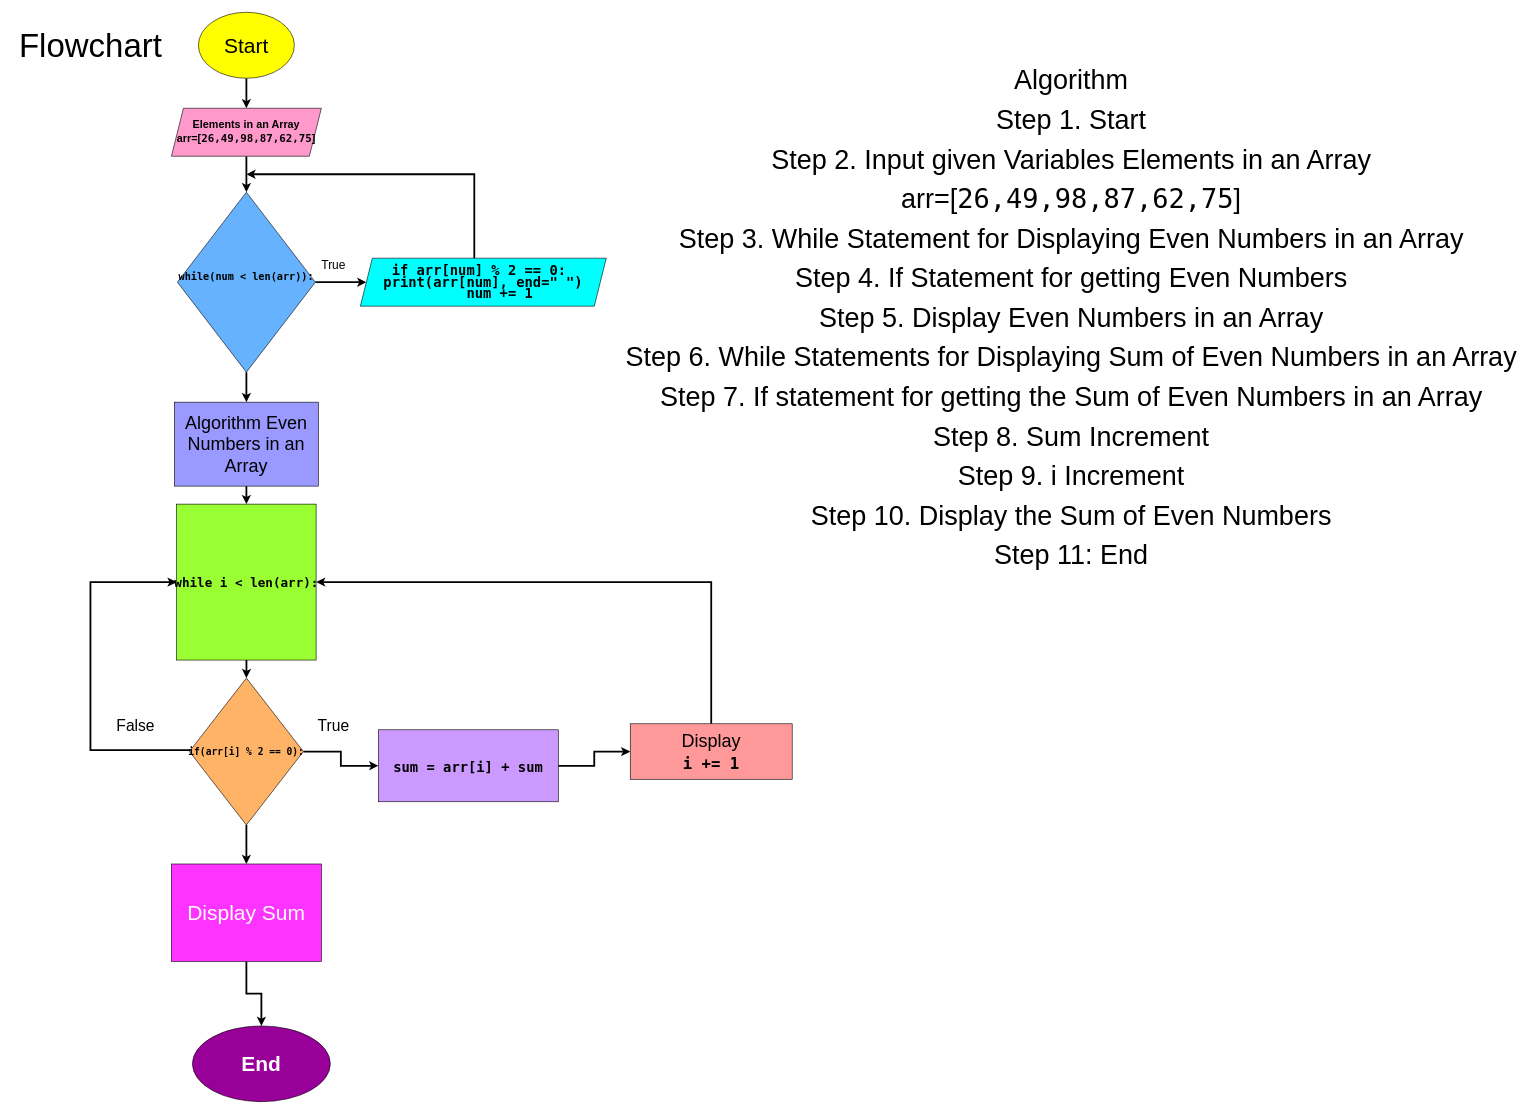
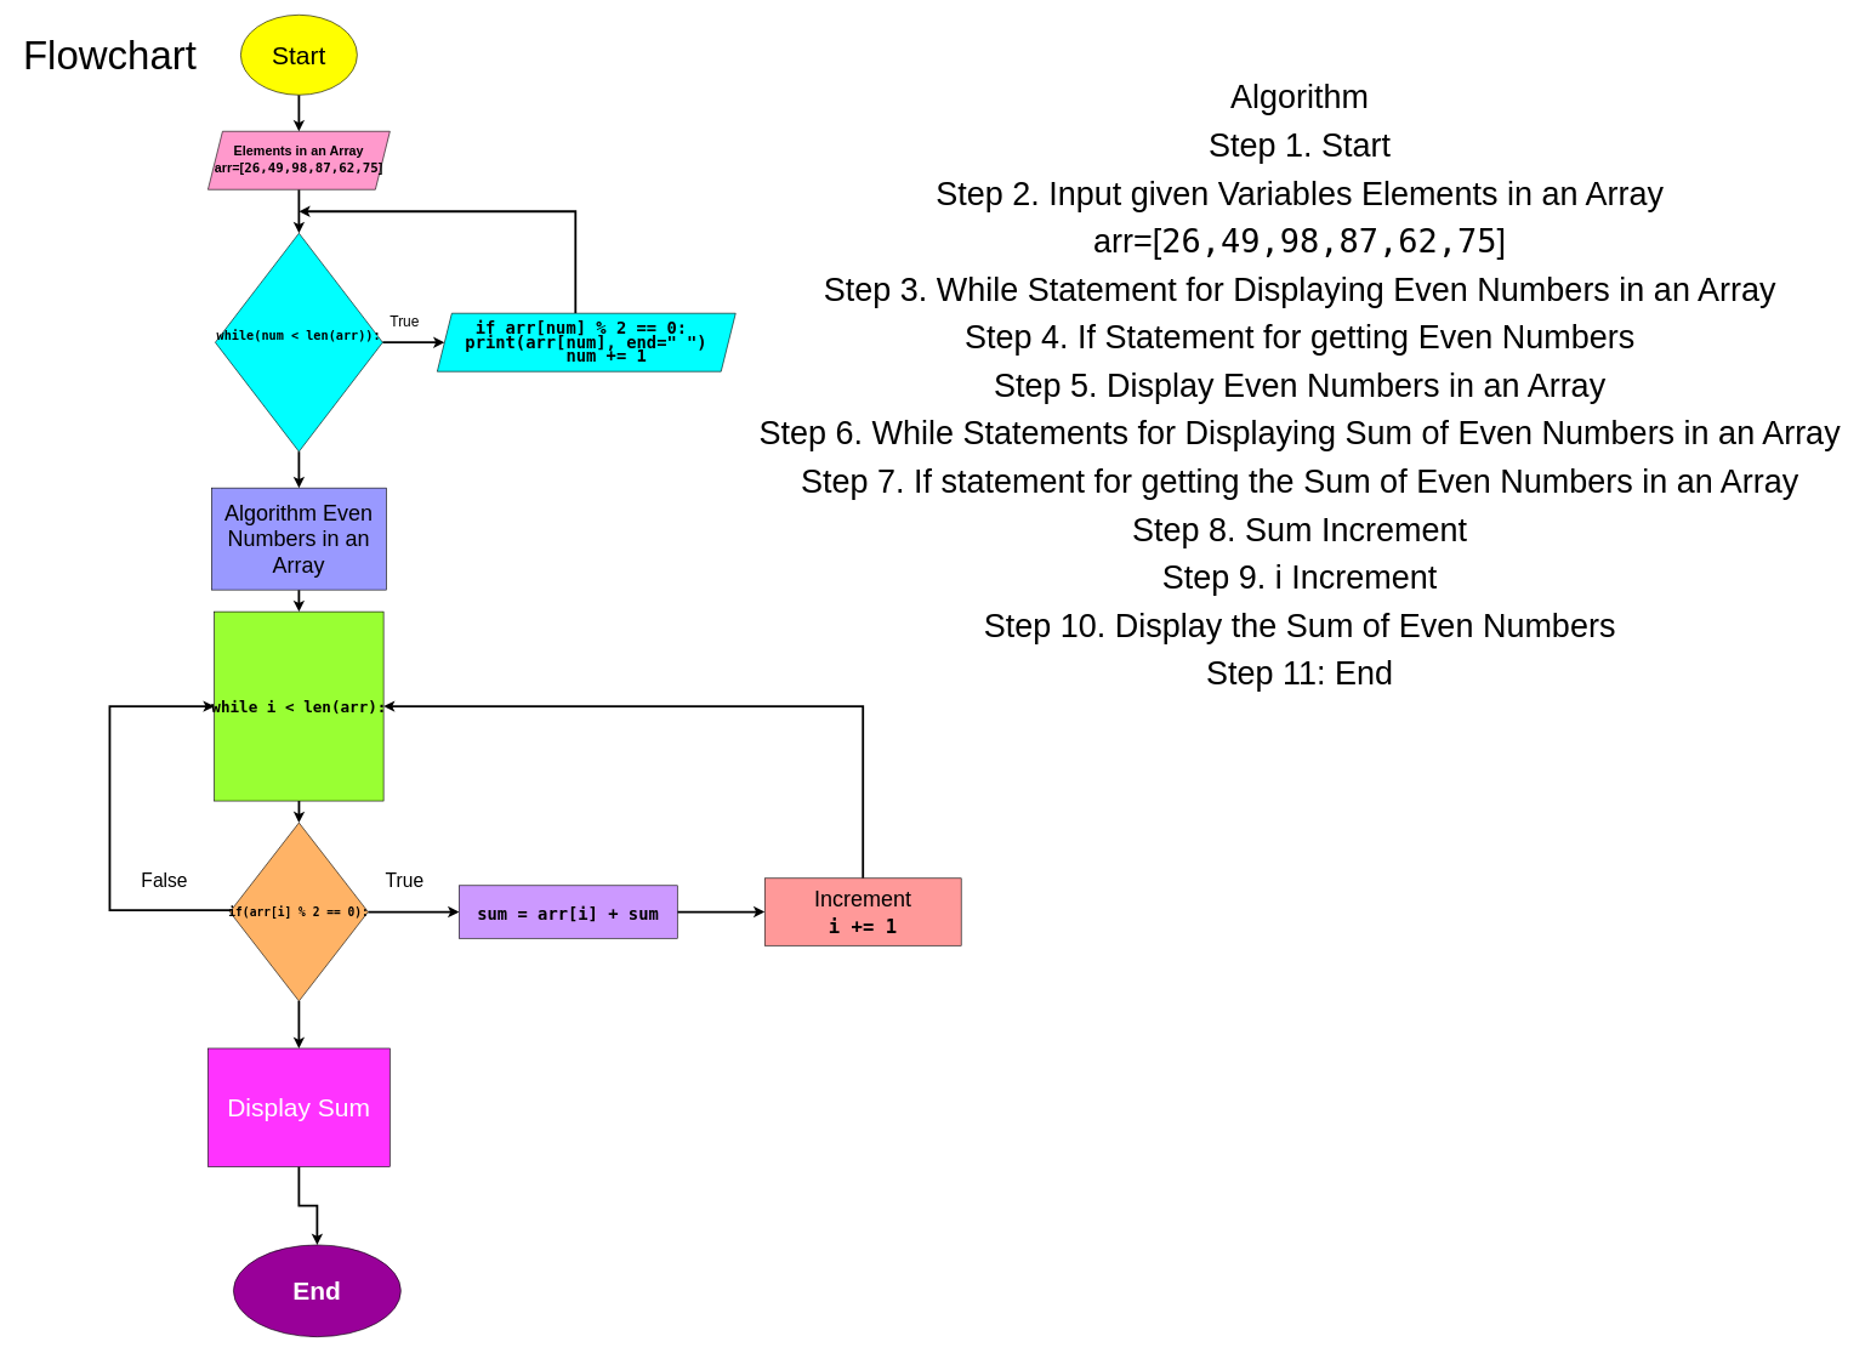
  <mxCell id="0" />
  <mxCell id="1" parent="0" />
  <mxCell id="2" value="" style="edgeStyle=orthogonalEdgeStyle;rounded=0;orthogonalLoop=1;jettySize=auto;html=1;fontSize=16;strokeWidth=3;" edge="1" parent="1" source="3" target="5"><mxGeometry relative="1" as="geometry" /></mxCell>
  <mxCell id="3" value="&lt;font style=&quot;font-size: 35px;&quot;&gt;Start&lt;/font&gt;" style="ellipse;whiteSpace=wrap;html=1;fillColor=#FFFF00;strokeColor=default;fontSize=16;" vertex="1" parent="1"><mxGeometry x="330" y="20" width="160" height="110" as="geometry" /></mxCell>
  <mxCell id="4" value="" style="edgeStyle=orthogonalEdgeStyle;rounded=0;orthogonalLoop=1;jettySize=auto;html=1;strokeWidth=3;fontSize=30;fontColor=#000000;entryX=0.5;entryY=0;entryDx=0;entryDy=0;" edge="1" parent="1" source="5" target="8"><mxGeometry relative="1" as="geometry"><mxPoint x="410" y="300" as="targetPoint" /></mxGeometry></mxCell>
  <mxCell id="5" value="&lt;b style=&quot;font-size: 18px;&quot;&gt;Elements in an Array&lt;br&gt;arr=[&lt;span style=&quot;font-family: monospace, Consolas, &amp;quot;Courier New&amp;quot;, monospace;&quot;&gt;26&lt;/span&gt;&lt;span style=&quot;font-family: monospace, Consolas, &amp;quot;Courier New&amp;quot;, monospace;&quot;&gt;,&lt;/span&gt;&lt;span style=&quot;font-family: monospace, Consolas, &amp;quot;Courier New&amp;quot;, monospace;&quot;&gt;49&lt;/span&gt;&lt;span style=&quot;font-family: monospace, Consolas, &amp;quot;Courier New&amp;quot;, monospace;&quot;&gt;,&lt;/span&gt;&lt;span style=&quot;font-family: monospace, Consolas, &amp;quot;Courier New&amp;quot;, monospace;&quot;&gt;98&lt;/span&gt;&lt;span style=&quot;font-family: monospace, Consolas, &amp;quot;Courier New&amp;quot;, monospace;&quot;&gt;,&lt;/span&gt;&lt;span style=&quot;font-family: monospace, Consolas, &amp;quot;Courier New&amp;quot;, monospace;&quot;&gt;87&lt;/span&gt;&lt;span style=&quot;font-family: monospace, Consolas, &amp;quot;Courier New&amp;quot;, monospace;&quot;&gt;,&lt;/span&gt;&lt;span style=&quot;font-family: monospace, Consolas, &amp;quot;Courier New&amp;quot;, monospace;&quot;&gt;62&lt;/span&gt;&lt;span style=&quot;font-family: monospace, Consolas, &amp;quot;Courier New&amp;quot;, monospace;&quot;&gt;,&lt;/span&gt;&lt;span style=&quot;font-family: monospace, Consolas, &amp;quot;Courier New&amp;quot;, monospace;&quot;&gt;75&lt;/span&gt;&lt;span style=&quot;background-color: initial;&quot;&gt;]&lt;/span&gt;&lt;/b&gt;" style="shape=parallelogram;perimeter=parallelogramPerimeter;whiteSpace=wrap;html=1;fixedSize=1;fontSize=16;fillColor=#FF99CC;" vertex="1" parent="1"><mxGeometry x="285" y="180" width="250" height="80" as="geometry" /></mxCell>
  <mxCell id="6" value="" style="edgeStyle=orthogonalEdgeStyle;rounded=0;orthogonalLoop=1;jettySize=auto;html=1;strokeWidth=3;fontSize=23;fontColor=#000000;" edge="1" parent="1" source="8" target="13"><mxGeometry relative="1" as="geometry" /></mxCell>
  <mxCell id="7" style="edgeStyle=orthogonalEdgeStyle;rounded=0;orthogonalLoop=1;jettySize=auto;html=1;exitX=1;exitY=0.5;exitDx=0;exitDy=0;entryX=0;entryY=0.5;entryDx=0;entryDy=0;strokeWidth=3;fontSize=23;fontColor=#000000;" edge="1" parent="1" source="8" target="10"><mxGeometry relative="1" as="geometry" /></mxCell>
- <mxCell id="8" value="&lt;div style=&quot;font-family: monospace, Consolas, &amp;quot;Courier New&amp;quot;, monospace; font-size: 17px; line-height: 19px;&quot;&gt;&lt;div style=&quot;&quot;&gt;&lt;b&gt;while(num&amp;nbsp;&amp;lt;&amp;nbsp;len(arr)):&lt;/b&gt;&lt;/div&gt;&lt;div style=&quot;&quot;&gt;&lt;b&gt;&amp;nbsp; &amp;nbsp;&amp;nbsp;&lt;/b&gt;&lt;/div&gt;&lt;/div&gt;" style="rhombus;whiteSpace=wrap;html=1;labelBackgroundColor=none;strokeColor=default;fontSize=30;fontColor=#000000;fillColor=#66B2FF;" vertex="1" parent="1"><mxGeometry x="295" y="320" width="230" height="300" as="geometry" /></mxCell>
+ <mxCell id="8" value="&lt;div style=&quot;font-family: monospace, Consolas, &amp;quot;Courier New&amp;quot;, monospace; font-size: 17px; line-height: 19px;&quot;&gt;&lt;div style=&quot;&quot;&gt;&lt;b&gt;while(num&amp;nbsp;&amp;lt;&amp;nbsp;len(arr)):&lt;/b&gt;&lt;/div&gt;&lt;div style=&quot;&quot;&gt;&lt;b&gt;&amp;nbsp; &amp;nbsp;&amp;nbsp;&lt;/b&gt;&lt;/div&gt;&lt;/div&gt;" style="rhombus;whiteSpace=wrap;html=1;labelBackgroundColor=none;strokeColor=default;fontSize=30;fontColor=#000000;fillColor=#00ffff;" vertex="1" parent="1"><mxGeometry x="295" y="320" width="230" height="300" as="geometry" /></mxCell>
  <mxCell id="9" style="edgeStyle=orthogonalEdgeStyle;rounded=0;orthogonalLoop=1;jettySize=auto;html=1;strokeWidth=3;fontSize=23;fontColor=#000000;" edge="1" parent="1" source="10"><mxGeometry relative="1" as="geometry"><mxPoint x="410" y="290" as="targetPoint" /><Array as="points"><mxPoint x="790" y="290" /></Array></mxGeometry></mxCell>
  <mxCell id="10" value="&lt;div style=&quot;font-family: monospace, Consolas, &amp;quot;Courier New&amp;quot;, monospace; font-size: 23px; line-height: 19px;&quot;&gt;&lt;div style=&quot;&quot;&gt;&lt;b style=&quot;background-color: initial;&quot;&gt;if&amp;nbsp;arr[num]&amp;nbsp;%&amp;nbsp;2&amp;nbsp;==&amp;nbsp;0:&lt;/b&gt;&lt;b&gt;&amp;nbsp;&lt;/b&gt;&lt;/div&gt;&lt;div style=&quot;&quot;&gt;&lt;b&gt;print(arr[num],&amp;nbsp;end=&quot;&amp;nbsp;&quot;)&lt;/b&gt;&lt;/div&gt;&lt;div style=&quot;&quot;&gt;&lt;b&gt;&amp;nbsp;&amp;nbsp;&amp;nbsp;&amp;nbsp;num&amp;nbsp;+=&amp;nbsp;1&lt;/b&gt;&lt;/div&gt;&lt;/div&gt;" style="shape=parallelogram;perimeter=parallelogramPerimeter;whiteSpace=wrap;html=1;fixedSize=1;fontSize=30;fillColor=#00FFFF;fontColor=#000000;labelBackgroundColor=none;" vertex="1" parent="1"><mxGeometry x="600" y="430" width="410" height="80" as="geometry" /></mxCell>
  <mxCell id="11" value="True" style="text;html=1;align=center;verticalAlign=middle;resizable=0;points=[];autosize=1;strokeColor=none;fillColor=none;fontSize=20;fontColor=#000000;" vertex="1" parent="1"><mxGeometry x="525" y="420" width="60" height="40" as="geometry" /></mxCell>
  <mxCell id="12" value="" style="edgeStyle=orthogonalEdgeStyle;rounded=0;orthogonalLoop=1;jettySize=auto;html=1;strokeWidth=3;fontSize=17;fontColor=#000000;" edge="1" parent="1" source="13" target="15"><mxGeometry relative="1" as="geometry" /></mxCell>
  <mxCell id="13" value="Algorithm Even Numbers in an Array" style="whiteSpace=wrap;html=1;fontSize=30;fillColor=#9999FF;fontColor=#000000;labelBackgroundColor=none;" vertex="1" parent="1"><mxGeometry x="290" y="670" width="240" height="140" as="geometry" /></mxCell>
  <mxCell id="14" value="" style="edgeStyle=orthogonalEdgeStyle;rounded=0;orthogonalLoop=1;jettySize=auto;html=1;strokeWidth=3;fontSize=15;fontColor=#000000;" edge="1" parent="1" source="15" target="19"><mxGeometry relative="1" as="geometry" /></mxCell>
  <mxCell id="15" value="&lt;div style=&quot;font-family: monospace, Consolas, &amp;quot;Courier New&amp;quot;, monospace; line-height: 19px;&quot;&gt;&lt;b style=&quot;&quot;&gt;&lt;font style=&quot;font-size: 21px;&quot;&gt;while&amp;nbsp;i&amp;nbsp;&amp;lt;&amp;nbsp;len(arr):&lt;/font&gt;&lt;/b&gt;&lt;/div&gt;" style="whiteSpace=wrap;html=1;fontSize=30;fillColor=#99FF33;fontColor=#000000;labelBackgroundColor=none;rounded=0;" vertex="1" parent="1"><mxGeometry x="293.75" y="840" width="232.5" height="260" as="geometry" /></mxCell>
  <mxCell id="16" value="" style="edgeStyle=orthogonalEdgeStyle;rounded=0;orthogonalLoop=1;jettySize=auto;html=1;strokeWidth=3;fontSize=16;fontColor=#000000;" edge="1" parent="1" source="19" target="21"><mxGeometry relative="1" as="geometry" /></mxCell>
  <mxCell id="17" style="edgeStyle=orthogonalEdgeStyle;rounded=0;orthogonalLoop=1;jettySize=auto;html=1;entryX=0;entryY=0.5;entryDx=0;entryDy=0;strokeWidth=3;fontSize=26;fontColor=#000000;" edge="1" parent="1" source="19" target="15"><mxGeometry relative="1" as="geometry"><Array as="points"><mxPoint x="150" y="1250" /><mxPoint x="150" y="970" /></Array></mxGeometry></mxCell>
  <mxCell id="18" value="" style="edgeStyle=orthogonalEdgeStyle;rounded=0;orthogonalLoop=1;jettySize=auto;html=1;strokeWidth=3;fontSize=26;fontColor=#000000;" edge="1" parent="1" source="19" target="26"><mxGeometry relative="1" as="geometry" /></mxCell>
  <mxCell id="19" value="&lt;div style=&quot;font-family: monospace, Consolas, &amp;quot;Courier New&amp;quot;, monospace; font-size: 16px; line-height: 19px;&quot;&gt;&lt;b&gt;if(arr[i]&amp;nbsp;%&amp;nbsp;2&amp;nbsp;==&amp;nbsp;0):&lt;/b&gt;&lt;/div&gt;" style="rhombus;whiteSpace=wrap;html=1;fontSize=30;fillColor=#FFB366;fontColor=#000000;labelBackgroundColor=none;" vertex="1" parent="1"><mxGeometry x="315" y="1130" width="190" height="245" as="geometry" /></mxCell>
  <mxCell id="20" value="" style="edgeStyle=orthogonalEdgeStyle;rounded=0;orthogonalLoop=1;jettySize=auto;html=1;strokeWidth=3;fontSize=16;fontColor=#000000;" edge="1" parent="1" source="21" target="23"><mxGeometry relative="1" as="geometry" /></mxCell>
- <mxCell id="21" value="&lt;span style=&quot;font-family: monospace, Consolas, &amp;quot;Courier New&amp;quot;, monospace; background-color: initial;&quot;&gt;&lt;font size=&quot;1&quot; style=&quot;&quot;&gt;&lt;b style=&quot;font-size: 23px;&quot;&gt;sum&amp;nbsp;=&amp;nbsp;arr[i]&amp;nbsp;+&amp;nbsp;sum&lt;/b&gt;&lt;/font&gt;&lt;/span&gt;" style="whiteSpace=wrap;html=1;fontSize=30;fillColor=#CC99FF;fontColor=#000000;labelBackgroundColor=none;" vertex="1" parent="1"><mxGeometry x="630" y="1216.25" width="300" height="120" as="geometry" /></mxCell>
+ <mxCell id="21" value="&lt;span style=&quot;font-family: monospace, Consolas, &amp;quot;Courier New&amp;quot;, monospace; background-color: initial;&quot;&gt;&lt;font size=&quot;1&quot; style=&quot;&quot;&gt;&lt;b style=&quot;font-size: 23px;&quot;&gt;sum&amp;nbsp;=&amp;nbsp;arr[i]&amp;nbsp;+&amp;nbsp;sum&lt;/b&gt;&lt;/font&gt;&lt;/span&gt;" style="whiteSpace=wrap;html=1;fontSize=30;fillColor=#CC99FF;fontColor=#000000;labelBackgroundColor=none;" vertex="1" parent="1"><mxGeometry x="630" y="1216.25" width="300" height="72.5" as="geometry" /></mxCell>
  <mxCell id="22" style="edgeStyle=orthogonalEdgeStyle;rounded=0;orthogonalLoop=1;jettySize=auto;html=1;entryX=1;entryY=0.5;entryDx=0;entryDy=0;strokeWidth=3;fontSize=26;fontColor=#000000;" edge="1" parent="1" source="23" target="15"><mxGeometry relative="1" as="geometry"><Array as="points"><mxPoint x="1185" y="970" /></Array></mxGeometry></mxCell>
- <mxCell id="23" value="Display&lt;br&gt;&lt;b style=&quot;font-family: monospace, Consolas, &amp;quot;Courier New&amp;quot;, monospace; background-color: initial;&quot;&gt;&lt;font style=&quot;font-size: 26px;&quot;&gt;i&amp;nbsp;+=&amp;nbsp;1&lt;/font&gt;&lt;/b&gt;" style="whiteSpace=wrap;html=1;fontSize=30;fillColor=#FF9999;fontColor=#000000;labelBackgroundColor=none;strokeColor=#000000;" vertex="1" parent="1"><mxGeometry x="1050" y="1206.25" width="270" height="92.5" as="geometry" /></mxCell>
+ <mxCell id="23" value="Increment&lt;br&gt;&lt;b style=&quot;font-family: monospace, Consolas, &amp;quot;Courier New&amp;quot;, monospace; background-color: initial;&quot;&gt;&lt;font style=&quot;font-size: 26px;&quot;&gt;i&amp;nbsp;+=&amp;nbsp;1&lt;/font&gt;&lt;/b&gt;" style="whiteSpace=wrap;html=1;fontSize=30;fillColor=#FF9999;fontColor=#000000;labelBackgroundColor=none;strokeColor=#000000;" vertex="1" parent="1"><mxGeometry x="1050" y="1206.25" width="270" height="92.5" as="geometry" /></mxCell>
  <mxCell id="24" value="True" style="text;html=1;align=center;verticalAlign=middle;resizable=0;points=[];autosize=1;strokeColor=none;fillColor=none;fontSize=26;fontColor=#000000;" vertex="1" parent="1"><mxGeometry x="515" y="1190" width="80" height="40" as="geometry" /></mxCell>
  <mxCell id="25" value="" style="edgeStyle=orthogonalEdgeStyle;rounded=0;orthogonalLoop=1;jettySize=auto;html=1;strokeWidth=3;fontSize=26;fontColor=#000000;" edge="1" parent="1" source="26" target="28"><mxGeometry relative="1" as="geometry" /></mxCell>
  <mxCell id="26" value="&lt;font style=&quot;font-size: 35px;&quot; color=&quot;#ffffff&quot;&gt;Display Sum&lt;/font&gt;" style="whiteSpace=wrap;html=1;fontSize=30;fillColor=#FF33FF;fontColor=#000000;labelBackgroundColor=none;" vertex="1" parent="1"><mxGeometry x="285" y="1440" width="250" height="162.5" as="geometry" /></mxCell>
  <mxCell id="27" value="False" style="text;html=1;align=center;verticalAlign=middle;resizable=0;points=[];autosize=1;strokeColor=none;fillColor=none;fontSize=26;fontColor=#000000;" vertex="1" parent="1"><mxGeometry x="180" y="1190" width="90" height="40" as="geometry" /></mxCell>
  <mxCell id="28" value="&lt;font color=&quot;#ffffff&quot; style=&quot;font-size: 35px;&quot;&gt;&lt;b&gt;End&lt;/b&gt;&lt;/font&gt;" style="ellipse;whiteSpace=wrap;html=1;fontSize=30;fillColor=#990099;fontColor=#000000;labelBackgroundColor=none;" vertex="1" parent="1"><mxGeometry x="320" y="1710" width="230" height="126.25" as="geometry" /></mxCell>
  <mxCell id="29" value="&lt;font style=&quot;font-size: 55px;&quot; color=&quot;#000000&quot;&gt;Flowchart&lt;/font&gt;" style="text;html=1;align=center;verticalAlign=middle;resizable=0;points=[];autosize=1;strokeColor=none;fillColor=none;fontSize=35;fontColor=#FFFFFF;" vertex="1" parent="1"><mxGeometry x="20" y="35" width="260" height="80" as="geometry" /></mxCell>
  <mxCell id="30" value="&lt;font style=&quot;font-size: 45px;&quot;&gt;Algorithm&lt;br&gt;Step 1. Start&lt;br&gt;Step 2. Input given Variables&amp;nbsp;Elements in an Array&lt;br&gt;arr=[&lt;span style=&quot;font-family: monospace, Consolas, &amp;quot;Courier New&amp;quot;, monospace;&quot;&gt;26&lt;/span&gt;&lt;span style=&quot;font-family: monospace, Consolas, &amp;quot;Courier New&amp;quot;, monospace;&quot;&gt;,&lt;/span&gt;&lt;span style=&quot;font-family: monospace, Consolas, &amp;quot;Courier New&amp;quot;, monospace;&quot;&gt;49&lt;/span&gt;&lt;span style=&quot;font-family: monospace, Consolas, &amp;quot;Courier New&amp;quot;, monospace;&quot;&gt;,&lt;/span&gt;&lt;span style=&quot;font-family: monospace, Consolas, &amp;quot;Courier New&amp;quot;, monospace;&quot;&gt;98&lt;/span&gt;&lt;span style=&quot;font-family: monospace, Consolas, &amp;quot;Courier New&amp;quot;, monospace;&quot;&gt;,&lt;/span&gt;&lt;span style=&quot;font-family: monospace, Consolas, &amp;quot;Courier New&amp;quot;, monospace;&quot;&gt;87&lt;/span&gt;&lt;span style=&quot;font-family: monospace, Consolas, &amp;quot;Courier New&amp;quot;, monospace;&quot;&gt;,&lt;/span&gt;&lt;span style=&quot;font-family: monospace, Consolas, &amp;quot;Courier New&amp;quot;, monospace;&quot;&gt;62&lt;/span&gt;&lt;span style=&quot;font-family: monospace, Consolas, &amp;quot;Courier New&amp;quot;, monospace;&quot;&gt;,&lt;/span&gt;&lt;span style=&quot;font-family: monospace, Consolas, &amp;quot;Courier New&amp;quot;, monospace;&quot;&gt;75&lt;/span&gt;&lt;span style=&quot;background-color: initial;&quot;&gt;]&lt;/span&gt;&lt;br&gt;Step 3. While Statement for Displaying Even Numbers in an Array&lt;br&gt;Step 4. If Statement for getting Even Numbers&lt;br&gt;Step 5. Display Even Numbers in an Array&lt;br&gt;Step 6. While Statements for Displaying Sum of Even Numbers in an Array&lt;br&gt;Step 7. If statement for getting the Sum of Even Numbers in an Array&lt;br&gt;Step 8. Sum Increment&lt;br&gt;Step 9. i Increment&lt;br&gt;Step 10. Display the Sum of Even Numbers&lt;br&gt;Step 11: End&lt;br&gt;&lt;/font&gt;" style="text;html=1;align=center;verticalAlign=middle;resizable=0;points=[];autosize=1;strokeColor=none;fillColor=none;fontSize=55;fontColor=#000000;" vertex="1" parent="1"><mxGeometry x="1030" y="90" width="1510" height="870" as="geometry" /></mxCell>
